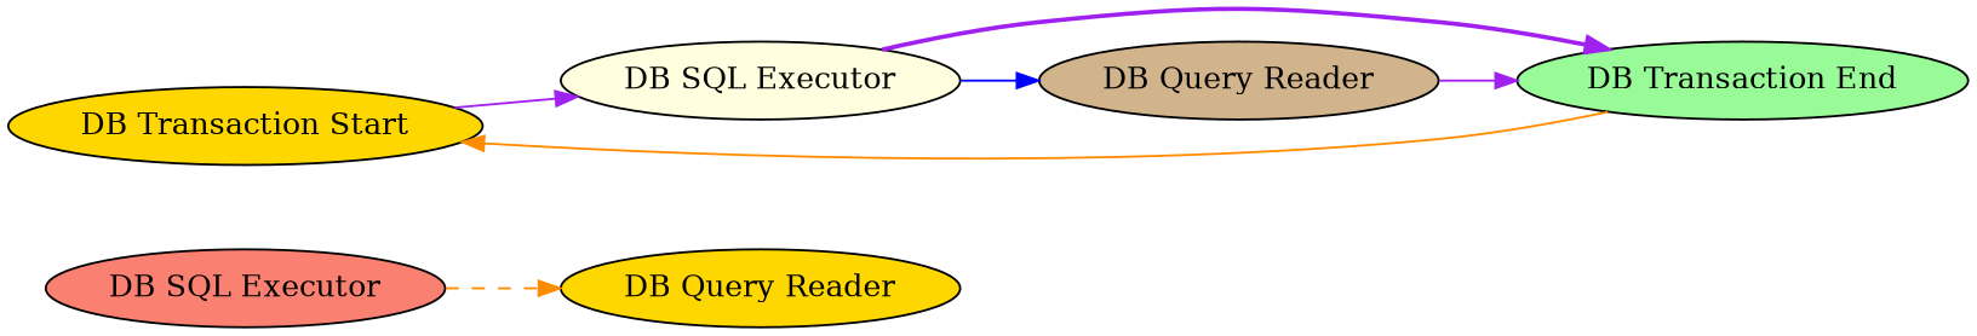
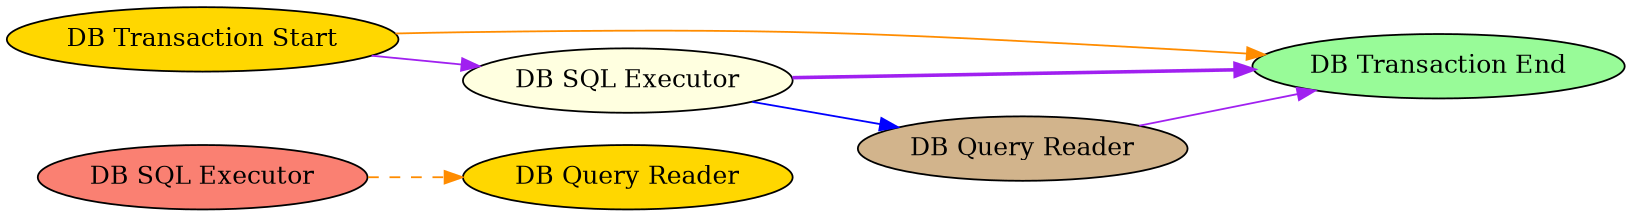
  digraph {
    rankdir=LR
    node [fillcolor=gold style=filled]
    edge [color=purple style=solid]
    n1 [fillcolor=salmon label="DB SQL Executor"]
    n2 [label="DB Query Reader"]
    n3 [label="DB Transaction Start"]
    n4 [fillcolor=palegreen label="DB Transaction End"]
    n5 [fillcolor=lightyellow label="DB SQL Executor"]
    n6 [fillcolor=tan label="DB Query Reader"]
    n1 -> n2 [color=darkorange style=dashed]
-   n4 -> n3 [color=darkorange]
+   n3 -> n4 [color=darkorange]
    n3 -> n5
    n5 -> n4 [style=bold]
    n5 -> n6 [color=blue]
    n6 -> n4
  }
